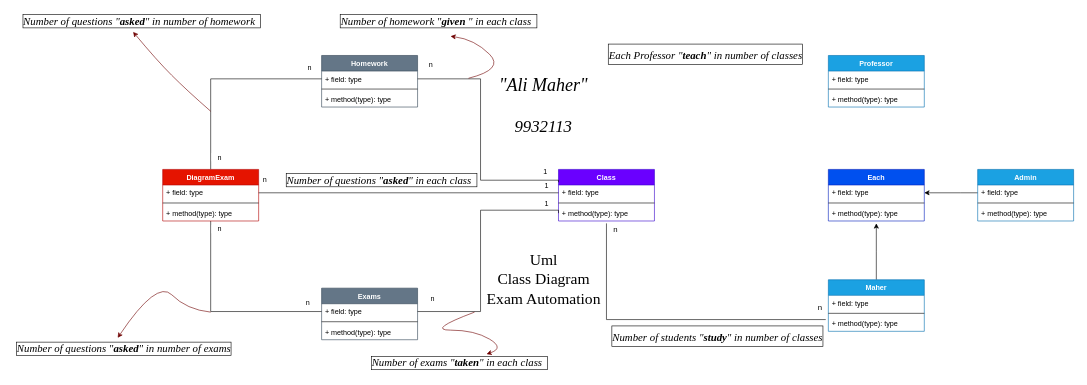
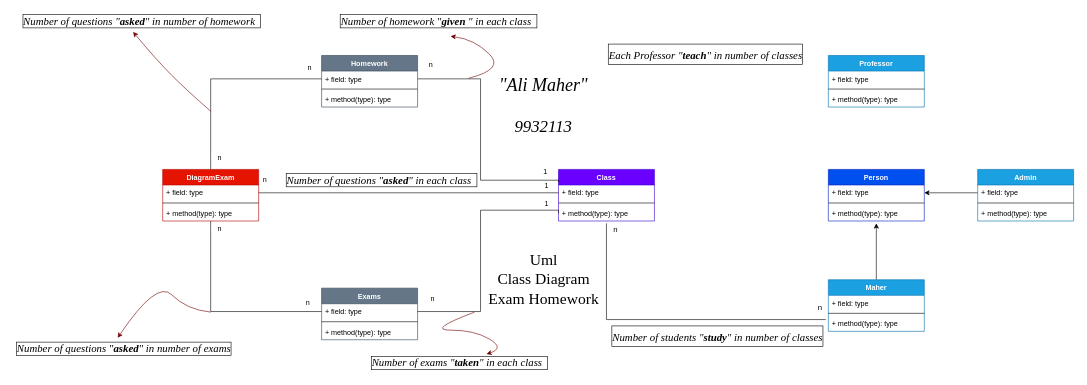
  <mxCell id="0" />
  <mxCell id="1" parent="0" />
- <mxCell id="2" value="Each" style="swimlane;fontStyle=1;align=center;verticalAlign=top;childLayout=stackLayout;horizontal=1;startSize=26;horizontalStack=0;resizeParent=1;resizeParentMax=0;resizeLast=0;collapsible=1;marginBottom=0;fillColor=#0050ef;fontColor=#ffffff;strokeColor=#001DBC;" parent="1" vertex="1"><mxGeometry x="1380" y="282" width="160" height="86" as="geometry" /></mxCell>
+ <mxCell id="2" value="Person" style="swimlane;fontStyle=1;align=center;verticalAlign=top;childLayout=stackLayout;horizontal=1;startSize=26;horizontalStack=0;resizeParent=1;resizeParentMax=0;resizeLast=0;collapsible=1;marginBottom=0;fillColor=#0050ef;fontColor=#ffffff;strokeColor=#001DBC;" parent="1" vertex="1"><mxGeometry x="1380" y="282" width="160" height="86" as="geometry" /></mxCell>
  <mxCell id="3" value="+ field: type" style="text;strokeColor=none;fillColor=none;align=left;verticalAlign=top;spacingLeft=4;spacingRight=4;overflow=hidden;rotatable=0;points=[[0,0.5],[1,0.5]];portConstraint=eastwest;" parent="2" vertex="1"><mxGeometry y="26" width="160" height="26" as="geometry" /></mxCell>
  <mxCell id="4" value="" style="line;strokeWidth=1;fillColor=none;align=left;verticalAlign=middle;spacingTop=-1;spacingLeft=3;spacingRight=3;rotatable=0;labelPosition=right;points=[];portConstraint=eastwest;" parent="2" vertex="1"><mxGeometry y="52" width="160" height="8" as="geometry" /></mxCell>
  <mxCell id="5" value="+ method(type): type" style="text;strokeColor=none;fillColor=none;align=left;verticalAlign=top;spacingLeft=4;spacingRight=4;overflow=hidden;rotatable=0;points=[[0,0.5],[1,0.5]];portConstraint=eastwest;" parent="2" vertex="1"><mxGeometry y="60" width="160" height="26" as="geometry" /></mxCell>
  <mxCell id="6" value="Professor" style="swimlane;fontStyle=1;align=center;verticalAlign=top;childLayout=stackLayout;horizontal=1;startSize=26;horizontalStack=0;resizeParent=1;resizeParentMax=0;resizeLast=0;collapsible=1;marginBottom=0;fillColor=#1ba1e2;fontColor=#ffffff;strokeColor=#006EAF;" parent="1" vertex="1"><mxGeometry x="1380" y="92" width="160" height="86" as="geometry" /></mxCell>
  <mxCell id="7" value="+ field: type" style="text;strokeColor=none;fillColor=none;align=left;verticalAlign=top;spacingLeft=4;spacingRight=4;overflow=hidden;rotatable=0;points=[[0,0.5],[1,0.5]];portConstraint=eastwest;" parent="6" vertex="1"><mxGeometry y="26" width="160" height="26" as="geometry" /></mxCell>
  <mxCell id="8" value="" style="line;strokeWidth=1;fillColor=none;align=left;verticalAlign=middle;spacingTop=-1;spacingLeft=3;spacingRight=3;rotatable=0;labelPosition=right;points=[];portConstraint=eastwest;" parent="6" vertex="1"><mxGeometry y="52" width="160" height="8" as="geometry" /></mxCell>
  <mxCell id="9" value="+ method(type): type" style="text;strokeColor=none;fillColor=none;align=left;verticalAlign=top;spacingLeft=4;spacingRight=4;overflow=hidden;rotatable=0;points=[[0,0.5],[1,0.5]];portConstraint=eastwest;" parent="6" vertex="1"><mxGeometry y="60" width="160" height="26" as="geometry" /></mxCell>
  <mxCell id="10" style="edgeStyle=orthogonalEdgeStyle;rounded=0;orthogonalLoop=1;jettySize=auto;html=1;" parent="1" source="11" edge="1"><mxGeometry relative="1" as="geometry"><mxPoint x="1460" y="372" as="targetPoint" /></mxGeometry></mxCell>
  <mxCell id="11" value="Maher" style="swimlane;fontStyle=1;align=center;verticalAlign=top;childLayout=stackLayout;horizontal=1;startSize=26;horizontalStack=0;resizeParent=1;resizeParentMax=0;resizeLast=0;collapsible=1;marginBottom=0;fillColor=#1ba1e2;fontColor=#ffffff;strokeColor=#006EAF;" parent="1" vertex="1"><mxGeometry x="1380" y="466" width="160" height="86" as="geometry" /></mxCell>
  <mxCell id="12" value="+ field: type" style="text;strokeColor=none;fillColor=none;align=left;verticalAlign=top;spacingLeft=4;spacingRight=4;overflow=hidden;rotatable=0;points=[[0,0.5],[1,0.5]];portConstraint=eastwest;" parent="11" vertex="1"><mxGeometry y="26" width="160" height="26" as="geometry" /></mxCell>
  <mxCell id="13" value="" style="line;strokeWidth=1;fillColor=none;align=left;verticalAlign=middle;spacingTop=-1;spacingLeft=3;spacingRight=3;rotatable=0;labelPosition=right;points=[];portConstraint=eastwest;" parent="11" vertex="1"><mxGeometry y="52" width="160" height="8" as="geometry" /></mxCell>
  <mxCell id="14" value="+ method(type): type" style="text;strokeColor=none;fillColor=none;align=left;verticalAlign=top;spacingLeft=4;spacingRight=4;overflow=hidden;rotatable=0;points=[[0,0.5],[1,0.5]];portConstraint=eastwest;" parent="11" vertex="1"><mxGeometry y="60" width="160" height="26" as="geometry" /></mxCell>
  <mxCell id="15" value="Class" style="swimlane;fontStyle=1;align=center;verticalAlign=top;childLayout=stackLayout;horizontal=1;startSize=26;horizontalStack=0;resizeParent=1;resizeParentMax=0;resizeLast=0;collapsible=1;marginBottom=0;fillColor=#6a00ff;fontColor=#ffffff;strokeColor=#3700CC;" parent="1" vertex="1"><mxGeometry x="930" y="282" width="160" height="86" as="geometry" /></mxCell>
  <mxCell id="16" value="+ field: type" style="text;strokeColor=none;fillColor=none;align=left;verticalAlign=top;spacingLeft=4;spacingRight=4;overflow=hidden;rotatable=0;points=[[0,0.5],[1,0.5]];portConstraint=eastwest;" parent="15" vertex="1"><mxGeometry y="26" width="160" height="26" as="geometry" /></mxCell>
  <mxCell id="17" value="" style="line;strokeWidth=1;fillColor=none;align=left;verticalAlign=middle;spacingTop=-1;spacingLeft=3;spacingRight=3;rotatable=0;labelPosition=right;points=[];portConstraint=eastwest;" parent="15" vertex="1"><mxGeometry y="52" width="160" height="8" as="geometry" /></mxCell>
  <mxCell id="18" value="+ method(type): type" style="text;strokeColor=none;fillColor=none;align=left;verticalAlign=top;spacingLeft=4;spacingRight=4;overflow=hidden;rotatable=0;points=[[0,0.5],[1,0.5]];portConstraint=eastwest;" parent="15" vertex="1"><mxGeometry y="60" width="160" height="26" as="geometry" /></mxCell>
  <mxCell id="19" value="" style="endArrow=none;html=1;edgeStyle=orthogonalEdgeStyle;rounded=0;fontSize=13;entryX=-0.027;entryY=0.246;entryDx=0;entryDy=0;entryPerimeter=0;" parent="1" target="14" edge="1"><mxGeometry relative="1" as="geometry"><mxPoint x="1010" y="372" as="sourcePoint" /><mxPoint x="1310" y="532" as="targetPoint" /><Array as="points"><mxPoint x="1010" y="372" /><mxPoint x="1010" y="532" /></Array></mxGeometry></mxCell>
  <mxCell id="20" value="n" style="edgeLabel;resizable=0;html=1;align=left;verticalAlign=bottom;fontSize=13;" parent="19" connectable="0" vertex="1"><mxGeometry x="-1" relative="1" as="geometry"><mxPoint x="10" y="20" as="offset" /></mxGeometry></mxCell>
  <mxCell id="21" value="n" style="edgeLabel;resizable=0;html=1;align=right;verticalAlign=bottom;fontSize=13;" parent="19" connectable="0" vertex="1"><mxGeometry x="1" relative="1" as="geometry"><mxPoint x="-6" y="-10" as="offset" /></mxGeometry></mxCell>
  <mxCell id="22" value="&lt;font style=&quot;font-size: 28px;&quot;&gt;&lt;i style=&quot;&quot;&gt;&lt;font face=&quot;Times New Roman&quot; style=&quot;font-size: 30px;&quot;&gt;&quot;Ali Maher&quot;&lt;br&gt;&lt;/font&gt;&lt;/i&gt;&lt;br&gt;&lt;font face=&quot;Times New Roman&quot;&gt;&lt;i&gt;9932113&lt;/i&gt;&lt;/font&gt;&lt;br&gt;&lt;/font&gt;" style="text;html=1;strokeColor=none;fillColor=none;align=center;verticalAlign=middle;whiteSpace=wrap;rounded=0;" parent="1" vertex="1"><mxGeometry x="800" y="120" width="210" height="110" as="geometry" /></mxCell>
  <mxCell id="23" value="Exams" style="swimlane;fontStyle=1;align=center;verticalAlign=top;childLayout=stackLayout;horizontal=1;startSize=26;horizontalStack=0;resizeParent=1;resizeParentMax=0;resizeLast=0;collapsible=1;marginBottom=0;fontSize=12;fillColor=#647687;fontColor=#ffffff;strokeColor=#314354;" parent="1" vertex="1"><mxGeometry x="535" y="480" width="160" height="86" as="geometry" /></mxCell>
  <mxCell id="24" value="+ field: type" style="text;strokeColor=none;fillColor=none;align=left;verticalAlign=top;spacingLeft=4;spacingRight=4;overflow=hidden;rotatable=0;points=[[0,0.5],[1,0.5]];portConstraint=eastwest;fontSize=12;" parent="23" vertex="1"><mxGeometry y="26" width="160" height="26" as="geometry" /></mxCell>
  <mxCell id="25" value="" style="line;strokeWidth=1;fillColor=none;align=left;verticalAlign=middle;spacingTop=-1;spacingLeft=3;spacingRight=3;rotatable=0;labelPosition=right;points=[];portConstraint=eastwest;fontSize=17;" parent="23" vertex="1"><mxGeometry y="52" width="160" height="8" as="geometry" /></mxCell>
  <mxCell id="26" value="+ method(type): type" style="text;strokeColor=none;fillColor=none;align=left;verticalAlign=top;spacingLeft=4;spacingRight=4;overflow=hidden;rotatable=0;points=[[0,0.5],[1,0.5]];portConstraint=eastwest;fontSize=12;" parent="23" vertex="1"><mxGeometry y="60" width="160" height="26" as="geometry" /></mxCell>
  <mxCell id="27" value="Homework" style="swimlane;fontStyle=1;align=center;verticalAlign=top;childLayout=stackLayout;horizontal=1;startSize=26;horizontalStack=0;resizeParent=1;resizeParentMax=0;resizeLast=0;collapsible=1;marginBottom=0;fontSize=12;fillColor=#647687;fontColor=#ffffff;strokeColor=#314354;" parent="1" vertex="1"><mxGeometry x="535" y="92" width="160" height="86" as="geometry" /></mxCell>
  <mxCell id="28" value="+ field: type" style="text;strokeColor=none;fillColor=none;align=left;verticalAlign=top;spacingLeft=4;spacingRight=4;overflow=hidden;rotatable=0;points=[[0,0.5],[1,0.5]];portConstraint=eastwest;fontSize=12;" parent="27" vertex="1"><mxGeometry y="26" width="160" height="26" as="geometry" /></mxCell>
  <mxCell id="29" value="" style="line;strokeWidth=1;fillColor=none;align=left;verticalAlign=middle;spacingTop=-1;spacingLeft=3;spacingRight=3;rotatable=0;labelPosition=right;points=[];portConstraint=eastwest;fontSize=17;" parent="27" vertex="1"><mxGeometry y="52" width="160" height="8" as="geometry" /></mxCell>
  <mxCell id="30" value="+ method(type): type" style="text;strokeColor=none;fillColor=none;align=left;verticalAlign=top;spacingLeft=4;spacingRight=4;overflow=hidden;rotatable=0;points=[[0,0.5],[1,0.5]];portConstraint=eastwest;fontSize=12;" parent="27" vertex="1"><mxGeometry y="60" width="160" height="26" as="geometry" /></mxCell>
  <mxCell id="31" style="edgeStyle=orthogonalEdgeStyle;rounded=0;orthogonalLoop=1;jettySize=auto;html=1;entryX=1;entryY=0.5;entryDx=0;entryDy=0;" parent="1" source="32" target="3" edge="1"><mxGeometry relative="1" as="geometry"><Array as="points"><mxPoint x="1600" y="321" /><mxPoint x="1600" y="321" /></Array></mxGeometry></mxCell>
  <mxCell id="32" value="Admin" style="swimlane;fontStyle=1;align=center;verticalAlign=top;childLayout=stackLayout;horizontal=1;startSize=26;horizontalStack=0;resizeParent=1;resizeParentMax=0;resizeLast=0;collapsible=1;marginBottom=0;fillColor=#1ba1e2;fontColor=#ffffff;strokeColor=#006EAF;" parent="1" vertex="1"><mxGeometry x="1629" y="282" width="160" height="86" as="geometry" /></mxCell>
  <mxCell id="33" value="+ field: type" style="text;strokeColor=none;fillColor=none;align=left;verticalAlign=top;spacingLeft=4;spacingRight=4;overflow=hidden;rotatable=0;points=[[0,0.5],[1,0.5]];portConstraint=eastwest;" parent="32" vertex="1"><mxGeometry y="26" width="160" height="26" as="geometry" /></mxCell>
  <mxCell id="34" value="" style="line;strokeWidth=1;fillColor=none;align=left;verticalAlign=middle;spacingTop=-1;spacingLeft=3;spacingRight=3;rotatable=0;labelPosition=right;points=[];portConstraint=eastwest;" parent="32" vertex="1"><mxGeometry y="52" width="160" height="8" as="geometry" /></mxCell>
  <mxCell id="35" value="+ method(type): type" style="text;strokeColor=none;fillColor=none;align=left;verticalAlign=top;spacingLeft=4;spacingRight=4;overflow=hidden;rotatable=0;points=[[0,0.5],[1,0.5]];portConstraint=eastwest;" parent="32" vertex="1"><mxGeometry y="60" width="160" height="26" as="geometry" /></mxCell>
  <mxCell id="36" style="edgeStyle=orthogonalEdgeStyle;rounded=0;orthogonalLoop=1;jettySize=auto;html=1;exitX=0.5;exitY=0;exitDx=0;exitDy=0;entryX=0;entryY=0.5;entryDx=0;entryDy=0;endArrow=none;endFill=0;" parent="1" source="38" target="28" edge="1"><mxGeometry relative="1" as="geometry" /></mxCell>
  <mxCell id="37" style="edgeStyle=orthogonalEdgeStyle;rounded=0;orthogonalLoop=1;jettySize=auto;html=1;endArrow=none;endFill=0;" parent="1" source="38" target="24" edge="1"><mxGeometry relative="1" as="geometry" /></mxCell>
  <mxCell id="38" value="DiagramExam" style="swimlane;fontStyle=1;align=center;verticalAlign=top;childLayout=stackLayout;horizontal=1;startSize=26;horizontalStack=0;resizeParent=1;resizeParentMax=0;resizeLast=0;collapsible=1;marginBottom=0;fillColor=#e51400;fontColor=#ffffff;strokeColor=#B20000;" parent="1" vertex="1"><mxGeometry x="270" y="282" width="160" height="86" as="geometry" /></mxCell>
  <mxCell id="39" value="+ field: type" style="text;strokeColor=none;fillColor=none;align=left;verticalAlign=top;spacingLeft=4;spacingRight=4;overflow=hidden;rotatable=0;points=[[0,0.5],[1,0.5]];portConstraint=eastwest;" parent="38" vertex="1"><mxGeometry y="26" width="160" height="26" as="geometry" /></mxCell>
  <mxCell id="40" value="" style="line;strokeWidth=1;fillColor=none;align=left;verticalAlign=middle;spacingTop=-1;spacingLeft=3;spacingRight=3;rotatable=0;labelPosition=right;points=[];portConstraint=eastwest;" parent="38" vertex="1"><mxGeometry y="52" width="160" height="8" as="geometry" /></mxCell>
  <mxCell id="41" value="+ method(type): type" style="text;strokeColor=none;fillColor=none;align=left;verticalAlign=top;spacingLeft=4;spacingRight=4;overflow=hidden;rotatable=0;points=[[0,0.5],[1,0.5]];portConstraint=eastwest;" parent="38" vertex="1"><mxGeometry y="60" width="160" height="26" as="geometry" /></mxCell>
  <mxCell id="42" style="edgeStyle=orthogonalEdgeStyle;rounded=0;orthogonalLoop=1;jettySize=auto;html=1;exitX=1;exitY=0.5;exitDx=0;exitDy=0;endArrow=none;endFill=0;entryX=0;entryY=0.5;entryDx=0;entryDy=0;" parent="1" source="39" target="16" edge="1"><mxGeometry relative="1" as="geometry"><mxPoint x="710" y="321" as="targetPoint" /></mxGeometry></mxCell>
  <mxCell id="43" value="&amp;nbsp; &amp;nbsp;n" style="edgeLabel;resizable=0;html=1;align=left;verticalAlign=bottom;fontSize=12;" parent="1" connectable="0" vertex="1"><mxGeometry x="510" y="498" as="geometry"><mxPoint x="-13" y="14" as="offset" /></mxGeometry></mxCell>
  <mxCell id="44" value="&amp;nbsp; &amp;nbsp;n" style="edgeLabel;resizable=0;html=1;align=left;verticalAlign=bottom;fontSize=12;" parent="1" connectable="0" vertex="1"><mxGeometry x="500" y="120" as="geometry" /></mxCell>
  <mxCell id="45" value="&amp;nbsp; &amp;nbsp;n" style="edgeLabel;resizable=0;html=1;align=left;verticalAlign=bottom;fontSize=12;" parent="1" connectable="0" vertex="1"><mxGeometry x="350" y="270" as="geometry" /></mxCell>
  <mxCell id="46" value="&amp;nbsp; &amp;nbsp;n" style="edgeLabel;resizable=0;html=1;align=left;verticalAlign=bottom;fontSize=12;" parent="1" connectable="0" vertex="1"><mxGeometry x="350" y="390" as="geometry" /></mxCell>
  <mxCell id="47" value="n" style="text;html=1;resizable=0;autosize=1;align=center;verticalAlign=middle;points=[];fillColor=none;strokeColor=none;rounded=0;" parent="1" vertex="1"><mxGeometry x="430" y="290" width="20" height="20" as="geometry" /></mxCell>
  <mxCell id="48" style="edgeStyle=orthogonalEdgeStyle;rounded=0;orthogonalLoop=1;jettySize=auto;html=1;exitX=1;exitY=0.5;exitDx=0;exitDy=0;entryX=0;entryY=0.25;entryDx=0;entryDy=0;endArrow=none;endFill=0;" parent="1" source="28" target="15" edge="1"><mxGeometry relative="1" as="geometry"><Array as="points"><mxPoint x="800" y="131" /><mxPoint x="800" y="300" /><mxPoint x="930" y="300" /></Array></mxGeometry></mxCell>
  <mxCell id="49" value="1&amp;nbsp;" style="edgeLabel;resizable=0;html=1;align=right;verticalAlign=bottom;fontSize=12;" parent="1" connectable="0" vertex="1"><mxGeometry x="930" y="330" as="geometry"><mxPoint x="-15" y="-36" as="offset" /></mxGeometry></mxCell>
  <mxCell id="50" value="&amp;nbsp; &amp;nbsp;n" style="edgeLabel;resizable=0;html=1;align=left;verticalAlign=bottom;fontSize=12;" parent="1" connectable="0" vertex="1"><mxGeometry x="690" y="490" as="geometry"><mxPoint x="12" y="-374" as="offset" /></mxGeometry></mxCell>
  <mxCell id="51" style="edgeStyle=orthogonalEdgeStyle;rounded=0;orthogonalLoop=1;jettySize=auto;html=1;entryX=1;entryY=0.5;entryDx=0;entryDy=0;endArrow=none;endFill=0;exitX=0;exitY=0.5;exitDx=0;exitDy=0;" parent="1" source="18" target="24" edge="1"><mxGeometry relative="1" as="geometry"><Array as="points"><mxPoint x="930" y="350" /><mxPoint x="800" y="350" /><mxPoint x="800" y="519" /></Array><mxPoint x="790" y="350" as="sourcePoint" /></mxGeometry></mxCell>
  <mxCell id="52" value="1" style="text;html=1;resizable=0;autosize=1;align=center;verticalAlign=middle;points=[];fillColor=none;strokeColor=none;rounded=0;shadow=0;glass=0;sketch=0;" parent="1" vertex="1"><mxGeometry x="900" y="330" width="20" height="20" as="geometry" /></mxCell>
  <mxCell id="53" value="n" style="text;html=1;resizable=0;autosize=1;align=center;verticalAlign=middle;points=[];fillColor=none;strokeColor=none;rounded=0;shadow=0;glass=0;sketch=0;" parent="1" vertex="1"><mxGeometry x="710" y="488" width="20" height="20" as="geometry" /></mxCell>
  <mxCell id="54" value="1" style="text;html=1;resizable=0;autosize=1;align=center;verticalAlign=middle;points=[];fillColor=none;strokeColor=none;rounded=0;" parent="1" vertex="1"><mxGeometry x="900" y="300" width="20" height="20" as="geometry" /></mxCell>
- <mxCell id="55" value="&lt;font style=&quot;font-size: 26px;&quot;&gt;Uml&lt;br style=&quot;&quot;&gt;Class Diagram&lt;br style=&quot;&quot;&gt;Exam Automation&lt;/font&gt;" style="text;html=1;resizable=0;autosize=1;align=center;verticalAlign=middle;points=[];fillColor=none;strokeColor=none;rounded=0;fontFamily=Times New Roman;fontSize=27;" vertex="1" parent="1"><mxGeometry x="800" y="415" width="210" height="100" as="geometry" /></mxCell>
+ <mxCell id="55" value="&lt;font style=&quot;font-size: 26px;&quot;&gt;Uml&lt;br style=&quot;&quot;&gt;Class Diagram&lt;br style=&quot;&quot;&gt;Exam Homework&lt;/font&gt;" style="text;html=1;resizable=0;autosize=1;align=center;verticalAlign=middle;points=[];fillColor=none;strokeColor=none;rounded=0;fontFamily=Times New Roman;fontSize=27;" vertex="1" parent="1"><mxGeometry x="800" y="415" width="210" height="100" as="geometry" /></mxCell>
  <mxCell id="56" value="&lt;font style=&quot;font-size: 18px;&quot;&gt;&lt;i&gt;Each Professor &quot;&lt;b&gt;teach&lt;/b&gt;&quot; in number of classes&lt;/i&gt;&lt;/font&gt;" style="text;html=1;resizable=0;autosize=1;align=center;verticalAlign=middle;points=[];fillColor=none;strokeColor=none;rounded=0;fontFamily=Times New Roman;fontSize=27;labelBorderColor=default;" vertex="1" parent="1"><mxGeometry x="1005" y="70" width="340" height="40" as="geometry" /></mxCell>
  <mxCell id="57" value="&lt;font style=&quot;font-size: 18px;&quot;&gt;&lt;i&gt;Number of students &quot;&lt;b&gt;study&lt;/b&gt;&quot; in number of classes&lt;/i&gt;&lt;/font&gt;" style="text;html=1;resizable=0;autosize=1;align=center;verticalAlign=middle;points=[];fillColor=none;strokeColor=none;rounded=0;fontFamily=Times New Roman;fontSize=27;labelBorderColor=default;" vertex="1" parent="1"><mxGeometry x="1010" y="540" width="370" height="40" as="geometry" /></mxCell>
  <mxCell id="58" value="&lt;i&gt;Number of questions &quot;&lt;b&gt;asked&lt;/b&gt;&quot; in number of homework&amp;nbsp;&amp;nbsp;&lt;/i&gt;" style="text;html=1;resizable=0;autosize=1;align=center;verticalAlign=middle;points=[];fillColor=none;strokeColor=none;rounded=0;fontFamily=Times New Roman;fontSize=18;rotation=0;labelBorderColor=default;" vertex="1" parent="1"><mxGeometry x="30" y="20" width="410" height="30" as="geometry" /></mxCell>
  <mxCell id="59" value="&lt;i&gt;Number of questions &quot;&lt;b&gt;asked&lt;/b&gt;&quot; in number of exams&lt;/i&gt;" style="text;html=1;resizable=0;autosize=1;align=center;verticalAlign=middle;points=[];fillColor=none;strokeColor=none;rounded=0;fontFamily=Times New Roman;fontSize=18;rotation=0;labelBorderColor=default;" vertex="1" parent="1"><mxGeometry x="20" y="566" width="370" height="30" as="geometry" /></mxCell>
  <mxCell id="60" value="&lt;i&gt;Number of questions &quot;&lt;b&gt;asked&lt;/b&gt;&quot; in each class&amp;nbsp;&amp;nbsp;&lt;/i&gt;" style="text;html=1;resizable=0;autosize=1;align=center;verticalAlign=middle;points=[];fillColor=none;strokeColor=none;rounded=0;fontFamily=Times New Roman;fontSize=18;rotation=0;labelBorderColor=default;" vertex="1" parent="1"><mxGeometry x="470" y="285" width="330" height="30" as="geometry" /></mxCell>
  <mxCell id="61" value="&lt;i&gt;Number of exams &quot;&lt;b&gt;taken&lt;/b&gt;&quot; in each class&amp;nbsp;&amp;nbsp;&lt;/i&gt;" style="text;html=1;resizable=0;autosize=1;align=center;verticalAlign=middle;points=[];fillColor=none;strokeColor=none;rounded=0;fontFamily=Times New Roman;fontSize=18;rotation=0;sketch=0;shadow=0;glass=0;labelBorderColor=default;" vertex="1" parent="1"><mxGeometry x="610" y="590" width="310" height="30" as="geometry" /></mxCell>
  <mxCell id="62" value="&lt;i&gt;Number of homework &quot;&lt;b&gt;given&amp;nbsp;&lt;/b&gt;&quot; in each class&amp;nbsp;&amp;nbsp;&lt;/i&gt;" style="text;html=1;resizable=0;autosize=1;align=center;verticalAlign=middle;points=[];fillColor=none;strokeColor=none;rounded=0;fontFamily=Times New Roman;fontSize=18;rotation=0;labelBorderColor=default;" vertex="1" parent="1"><mxGeometry x="560" y="20" width="340" height="30" as="geometry" /></mxCell>
  <mxCell id="63" value="" style="curved=1;endArrow=classic;html=1;rounded=0;fontFamily=Times New Roman;fontSize=18;fontColor=#FF0000;fillColor=#a20025;strokeColor=#6F0000;" edge="1" parent="1"><mxGeometry width="50" height="50" relative="1" as="geometry"><mxPoint x="780" y="130" as="sourcePoint" /><mxPoint x="750" y="60" as="targetPoint" /><Array as="points"><mxPoint x="840" y="115" /><mxPoint x="790" y="65" /></Array></mxGeometry></mxCell>
  <mxCell id="64" value="" style="curved=1;endArrow=classic;html=1;rounded=0;fontFamily=Times New Roman;fontSize=18;fontColor=#FF0000;entryX=0.465;entryY=1.09;entryDx=0;entryDy=0;entryPerimeter=0;fillColor=#a20025;strokeColor=#6F0000;" edge="1" parent="1" target="58"><mxGeometry width="50" height="50" relative="1" as="geometry"><mxPoint x="350" y="185" as="sourcePoint" /><mxPoint x="310" y="100" as="targetPoint" /><Array as="points"><mxPoint x="310" y="150" /><mxPoint x="260" y="100" /></Array></mxGeometry></mxCell>
  <mxCell id="65" value="" style="curved=1;endArrow=classic;html=1;rounded=0;fontFamily=Times New Roman;fontSize=18;fontColor=#FF0000;entryX=0.473;entryY=-0.106;entryDx=0;entryDy=0;entryPerimeter=0;fillColor=#a20025;strokeColor=#6F0000;" edge="1" parent="1" target="59"><mxGeometry width="50" height="50" relative="1" as="geometry"><mxPoint x="350" y="520" as="sourcePoint" /><mxPoint x="310" y="466" as="targetPoint" /><Array as="points"><mxPoint x="310" y="516" /><mxPoint x="260" y="466" /></Array></mxGeometry></mxCell>
  <mxCell id="66" value="" style="curved=1;endArrow=classic;html=1;rounded=0;fontFamily=Times New Roman;fontSize=18;fontColor=#FF0000;fillColor=#a20025;strokeColor=#6F0000;" edge="1" parent="1" target="61"><mxGeometry width="50" height="50" relative="1" as="geometry"><mxPoint x="790" y="520" as="sourcePoint" /><mxPoint x="860" y="516" as="targetPoint" /><Array as="points"><mxPoint x="710" y="550" /><mxPoint x="790" y="550" /><mxPoint x="840" y="580" /></Array></mxGeometry></mxCell>
